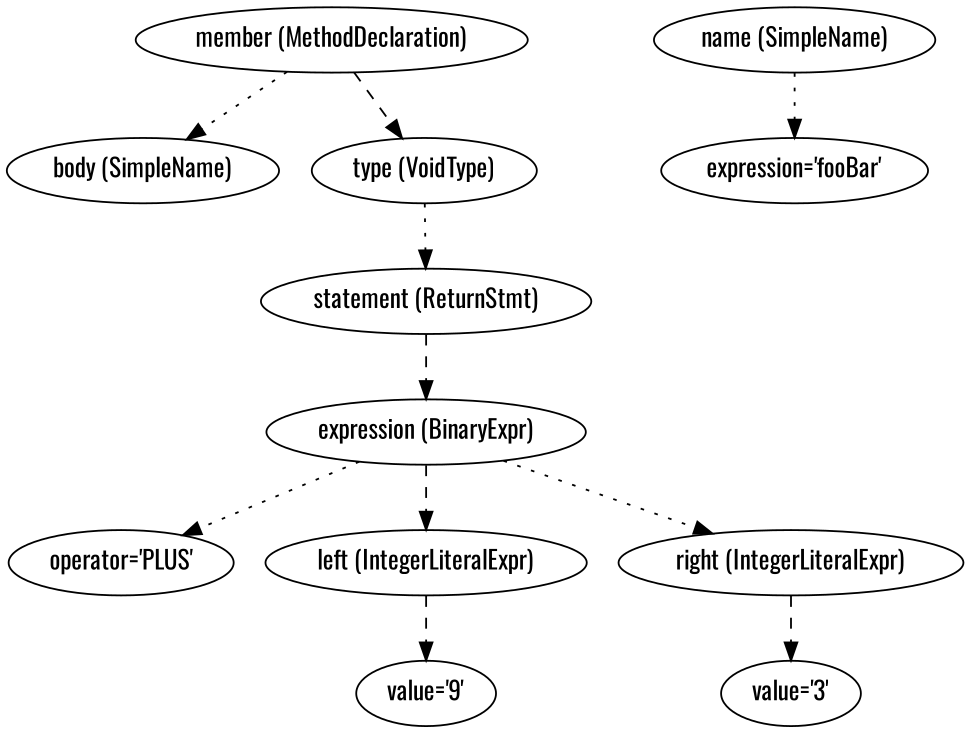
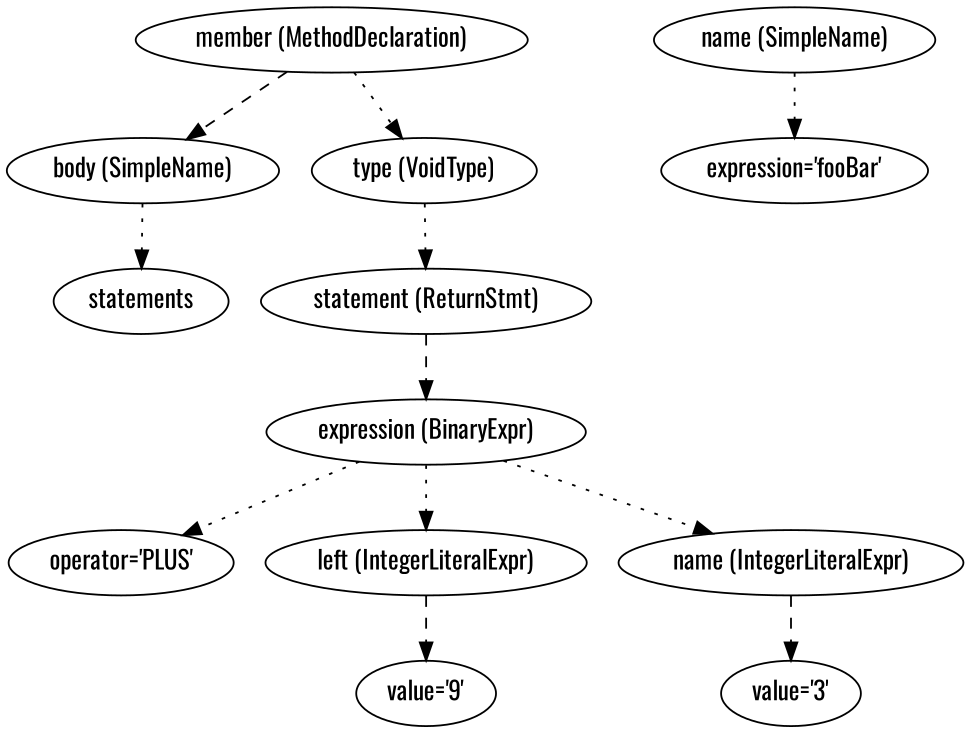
  digraph {
    fontname=Oswald
    node [fontname=Oswald]
    edge [fontname=Oswald style=dotted]
    n1 [label="member (MethodDeclaration)"]
    n2 [label="body (SimpleName)"]
    n3 [label="type (VoidType)"]
+   n4 [label=statements]
    n5 [label="statement (ReturnStmt)"]
    n6 [label="name (SimpleName)"]
    n7 [label="expression='fooBar'"]
    n8 [label="expression (BinaryExpr)"]
    n9 [label="operator='PLUS'"]
    n10 [label="left (IntegerLiteralExpr)"]
-   n11 [label="right (IntegerLiteralExpr)"]
+   n11 [label="name (IntegerLiteralExpr)"]
    n12 [label="value='9'"]
    n13 [label="value='3'"]
-   n1 -> n2
-   n1 -> n3 [style=dashed]
+   n1 -> n2 [style=dashed]
+   n1 -> n3
+   n2 -> n4
    n3 -> n5
    n5 -> n8 [style=dashed]
    n6 -> n7
    n8 -> n9
-   n8 -> n10 [style=dashed]
+   n8 -> n10
    n8 -> n11
    n10 -> n12 [style=dashed]
    n11 -> n13 [style=dashed]
  }
